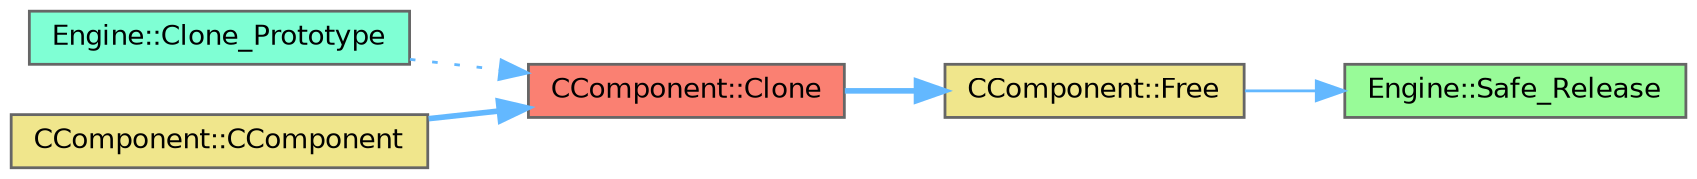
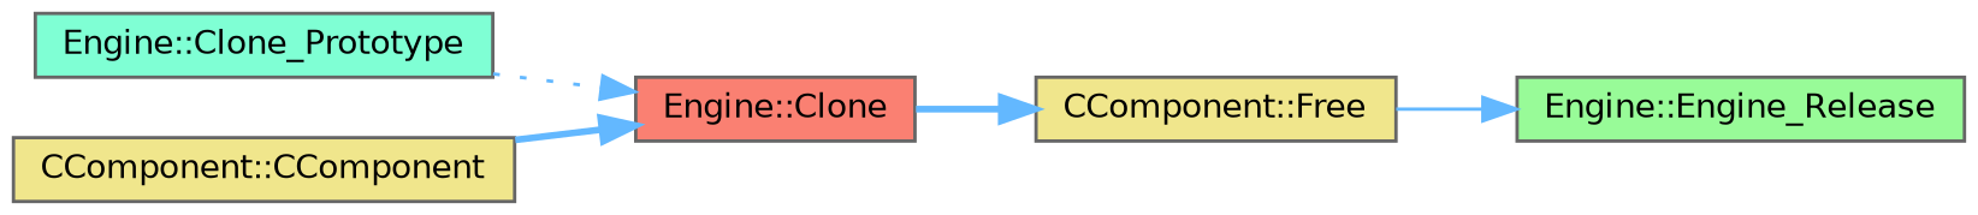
  digraph {
    rankdir=LR
    node [color=grey40 fillcolor=khaki fontname=Helvetica fontsize=10 shape=box style=filled]
    edge [color=steelblue1 fontname=Helvetica fontsize=10 labelfontname=Helvetica labelfontsize=10 style=bold]
    n1 [color=gray40 fillcolor=aquamarine fontcolor=black height=0.2 label="Engine::Clone_Prototype" width=0.4]
-   n2 [fillcolor=salmon height=0.2 label="CComponent::Clone" width=0.4]
+   n2 [fillcolor=salmon height=0.2 label="Engine::Clone" width=0.4]
    n3 [height=0.2 label="CComponent::Free" width=0.4]
    n4 [height=0.2 label="CComponent::CComponent" width=0.4]
-   n5 [fillcolor=palegreen height=0.2 label="Engine::Safe_Release" width=0.4]
+   n5 [fillcolor=palegreen height=0.2 label="Engine::Engine_Release" width=0.4]
    n1 -> n2 [style=dotted]
    n2 -> n3
    n3 -> n5 [style=solid]
    n4 -> n2
  }
